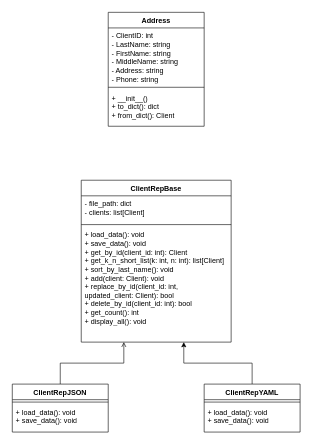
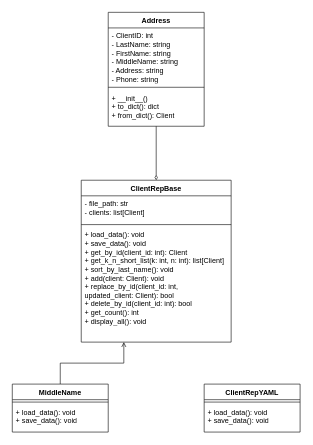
  <mxCell id="0" />
  <mxCell id="1" parent="0" />
+ <mxCell id="2" style="edgeStyle=orthogonalEdgeStyle;rounded=0;orthogonalLoop=1;jettySize=auto;html=1;endArrow=diamondThin;endFill=0;" edge="1" parent="1" source="3" target="7"><mxGeometry relative="1" as="geometry" /></mxCell>
  <mxCell id="3" value="Address" style="swimlane;fontStyle=1;align=center;verticalAlign=top;childLayout=stackLayout;horizontal=1;startSize=26;horizontalStack=0;resizeParent=1;resizeParentMax=0;resizeLast=0;collapsible=1;marginBottom=0;whiteSpace=wrap;html=1;" parent="1" vertex="1"><mxGeometry x="180" y="20" width="160" height="190" as="geometry" /></mxCell>
  <mxCell id="4" value="&lt;div&gt;- ClientID: int&lt;/div&gt;&lt;div&gt;- LastName: string&lt;/div&gt;&lt;div&gt;- FirstName: str&lt;span style=&quot;background-color: initial;&quot;&gt;ing&lt;/span&gt;&lt;/div&gt;&lt;div&gt;- MiddleName: str&lt;span style=&quot;background-color: initial;&quot;&gt;ing&lt;/span&gt;&lt;/div&gt;&lt;div&gt;&lt;span style=&quot;background-color: initial;&quot;&gt;- Address: str&lt;/span&gt;&lt;span style=&quot;background-color: initial;&quot;&gt;ing&lt;/span&gt;&lt;/div&gt;&lt;div&gt;- Phone: str&lt;span style=&quot;background-color: initial;&quot;&gt;ing&lt;/span&gt;&lt;/div&gt;" style="text;strokeColor=none;fillColor=none;align=left;verticalAlign=top;spacingLeft=4;spacingRight=4;overflow=hidden;rotatable=0;points=[[0,0.5],[1,0.5]];portConstraint=eastwest;whiteSpace=wrap;html=1;" parent="3" vertex="1"><mxGeometry y="26" width="160" height="94" as="geometry" /></mxCell>
  <mxCell id="5" value="" style="line;strokeWidth=1;fillColor=none;align=left;verticalAlign=middle;spacingTop=-1;spacingLeft=3;spacingRight=3;rotatable=0;labelPosition=right;points=[];portConstraint=eastwest;strokeColor=inherit;" parent="3" vertex="1"><mxGeometry y="120" width="160" height="10" as="geometry" /></mxCell>
  <mxCell id="6" value="+ __init__()&lt;div&gt;+ to_dict(): dict&lt;div&gt;+ from_dict(): Client&lt;/div&gt;&lt;/div&gt;" style="text;strokeColor=none;fillColor=none;align=left;verticalAlign=top;spacingLeft=4;spacingRight=4;overflow=hidden;rotatable=0;points=[[0,0.5],[1,0.5]];portConstraint=eastwest;whiteSpace=wrap;html=1;" parent="3" vertex="1"><mxGeometry y="130" width="160" height="60" as="geometry" /></mxCell>
  <mxCell id="7" value="ClientRepBase" style="swimlane;fontStyle=1;align=center;verticalAlign=top;childLayout=stackLayout;horizontal=1;startSize=26;horizontalStack=0;resizeParent=1;resizeParentMax=0;resizeLast=0;collapsible=1;marginBottom=0;whiteSpace=wrap;html=1;" parent="1" vertex="1"><mxGeometry x="135" y="300" width="250" height="270" as="geometry" /></mxCell>
- <mxCell id="8" value="- file_path: dict&lt;div&gt;- clients: list[Client]&lt;/div&gt;" style="text;strokeColor=none;fillColor=none;align=left;verticalAlign=top;spacingLeft=4;spacingRight=4;overflow=hidden;rotatable=0;points=[[0,0.5],[1,0.5]];portConstraint=eastwest;whiteSpace=wrap;html=1;" parent="7" vertex="1"><mxGeometry y="26" width="250" height="44" as="geometry" /></mxCell>
+ <mxCell id="8" value="- file_path: str&lt;div&gt;- clients: list[Client]&lt;/div&gt;" style="text;strokeColor=none;fillColor=none;align=left;verticalAlign=top;spacingLeft=4;spacingRight=4;overflow=hidden;rotatable=0;points=[[0,0.5],[1,0.5]];portConstraint=eastwest;whiteSpace=wrap;html=1;" parent="7" vertex="1"><mxGeometry y="26" width="250" height="44" as="geometry" /></mxCell>
  <mxCell id="9" value="" style="line;strokeWidth=1;fillColor=none;align=left;verticalAlign=middle;spacingTop=-1;spacingLeft=3;spacingRight=3;rotatable=0;labelPosition=right;points=[];portConstraint=eastwest;strokeColor=inherit;" parent="7" vertex="1"><mxGeometry y="70" width="250" height="8" as="geometry" /></mxCell>
  <mxCell id="10" value="&lt;div&gt;+ load_data(): void&lt;/div&gt;&lt;div&gt;&lt;span style=&quot;background-color: initial;&quot;&gt;+ save_data(): void&lt;/span&gt;&lt;/div&gt;&lt;div&gt;&lt;span style=&quot;background-color: initial;&quot;&gt;+ get_by_id(client_id: int): Client&lt;/span&gt;&lt;/div&gt;&lt;div&gt;&lt;span style=&quot;background-color: initial;&quot;&gt;+ get_k_n_short_list(k: int, n: int): list[Client]&lt;/span&gt;&lt;/div&gt;&lt;div&gt;+ sort_by_last_name(): void&lt;/div&gt;&lt;div&gt;+ add(client: Client): void&lt;/div&gt;&lt;div&gt;+ replace_by_id(client_id: int, updated_client: Client): bool&lt;/div&gt;&lt;div&gt;+ delete_by_id(client_id: int): bool&lt;/div&gt;&lt;div&gt;+ get_count(): int&lt;/div&gt;&lt;div&gt;+ display_all(): void&lt;/div&gt;" style="text;strokeColor=none;fillColor=none;align=left;verticalAlign=top;spacingLeft=4;spacingRight=4;overflow=hidden;rotatable=0;points=[[0,0.5],[1,0.5]];portConstraint=eastwest;whiteSpace=wrap;html=1;" parent="7" vertex="1"><mxGeometry y="78" width="250" height="192" as="geometry" /></mxCell>
  <mxCell id="11" style="edgeStyle=orthogonalEdgeStyle;rounded=0;orthogonalLoop=1;jettySize=auto;html=1;endArrow=open;" edge="1" parent="1" source="12" target="7"><mxGeometry relative="1" as="geometry"><Array as="points"><mxPoint x="100" y="605" /><mxPoint x="206" y="605" /></Array></mxGeometry></mxCell>
- <mxCell id="12" value="ClientRepJSON" style="swimlane;fontStyle=1;align=center;verticalAlign=top;childLayout=stackLayout;horizontal=1;startSize=26;horizontalStack=0;resizeParent=1;resizeParentMax=0;resizeLast=0;collapsible=1;marginBottom=0;whiteSpace=wrap;html=1;" vertex="1" parent="1"><mxGeometry x="20" y="640" width="160" height="80" as="geometry" /></mxCell>
+ <mxCell id="12" value="MiddleName" style="swimlane;fontStyle=1;align=center;verticalAlign=top;childLayout=stackLayout;horizontal=1;startSize=26;horizontalStack=0;resizeParent=1;resizeParentMax=0;resizeLast=0;collapsible=1;marginBottom=0;whiteSpace=wrap;html=1;" vertex="1" parent="1"><mxGeometry x="20" y="640" width="160" height="80" as="geometry" /></mxCell>
  <mxCell id="13" value="" style="line;strokeWidth=1;fillColor=none;align=left;verticalAlign=middle;spacingTop=-1;spacingLeft=3;spacingRight=3;rotatable=0;labelPosition=right;points=[];portConstraint=eastwest;strokeColor=inherit;" vertex="1" parent="12"><mxGeometry y="26" width="160" height="8" as="geometry" /></mxCell>
  <mxCell id="14" value="&lt;div&gt;+ load_data(): void&lt;/div&gt;&lt;div&gt;+ save_data(): void&lt;/div&gt;" style="text;strokeColor=none;fillColor=none;align=left;verticalAlign=top;spacingLeft=4;spacingRight=4;overflow=hidden;rotatable=0;points=[[0,0.5],[1,0.5]];portConstraint=eastwest;whiteSpace=wrap;html=1;" vertex="1" parent="12"><mxGeometry y="34" width="160" height="46" as="geometry" /></mxCell>
- <mxCell id="15" style="edgeStyle=orthogonalEdgeStyle;rounded=0;orthogonalLoop=1;jettySize=auto;html=1;" edge="1" parent="1" source="16" target="7"><mxGeometry relative="1" as="geometry"><Array as="points"><mxPoint x="420" y="605" /><mxPoint x="306" y="605" /></Array></mxGeometry></mxCell>
  <mxCell id="16" value="ClientRepYAML" style="swimlane;fontStyle=1;align=center;verticalAlign=top;childLayout=stackLayout;horizontal=1;startSize=26;horizontalStack=0;resizeParent=1;resizeParentMax=0;resizeLast=0;collapsible=1;marginBottom=0;whiteSpace=wrap;html=1;" vertex="1" parent="1"><mxGeometry x="340" y="640" width="160" height="80" as="geometry" /></mxCell>
  <mxCell id="17" value="" style="line;strokeWidth=1;fillColor=none;align=left;verticalAlign=middle;spacingTop=-1;spacingLeft=3;spacingRight=3;rotatable=0;labelPosition=right;points=[];portConstraint=eastwest;strokeColor=inherit;" vertex="1" parent="16"><mxGeometry y="26" width="160" height="8" as="geometry" /></mxCell>
  <mxCell id="18" value="&lt;div&gt;+ load_data(): void&lt;/div&gt;&lt;div&gt;+ save_data(): void&lt;/div&gt;" style="text;strokeColor=none;fillColor=none;align=left;verticalAlign=top;spacingLeft=4;spacingRight=4;overflow=hidden;rotatable=0;points=[[0,0.5],[1,0.5]];portConstraint=eastwest;whiteSpace=wrap;html=1;" vertex="1" parent="16"><mxGeometry y="34" width="160" height="46" as="geometry" /></mxCell>
